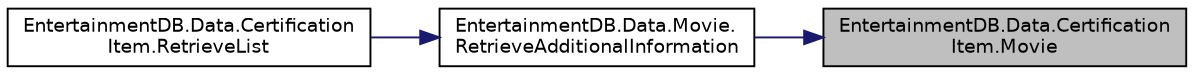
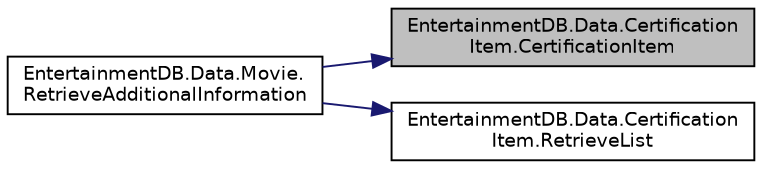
  digraph {
    rankdir=RL
    node [color=black fillcolor=white fontname=Helvetica fontsize=10 shape=record style=filled]
    edge [color=midnightblue dir=back fontname=Helvetica fontsize=10 labelfontname=Helvetica labelfontsize=10 style=solid]
-   n1 [fillcolor=grey75 fontcolor=black height=0.2 label="EntertainmentDB.Data.Certification\lItem.Movie" width=0.4]
+   n1 [fillcolor=grey75 fontcolor=black height=0.2 label="EntertainmentDB.Data.Certification\lItem.CertificationItem" width=0.4]
    n2 [height=0.2 label="EntertainmentDB.Data.Movie.\lRetrieveAdditionalInformation" width=0.4]
    n3 [height=0.2 label="EntertainmentDB.Data.Certification\lItem.RetrieveList" width=0.4]
    n1 -> n2
-   n2 -> n3
+   n3 -> n2
  }
